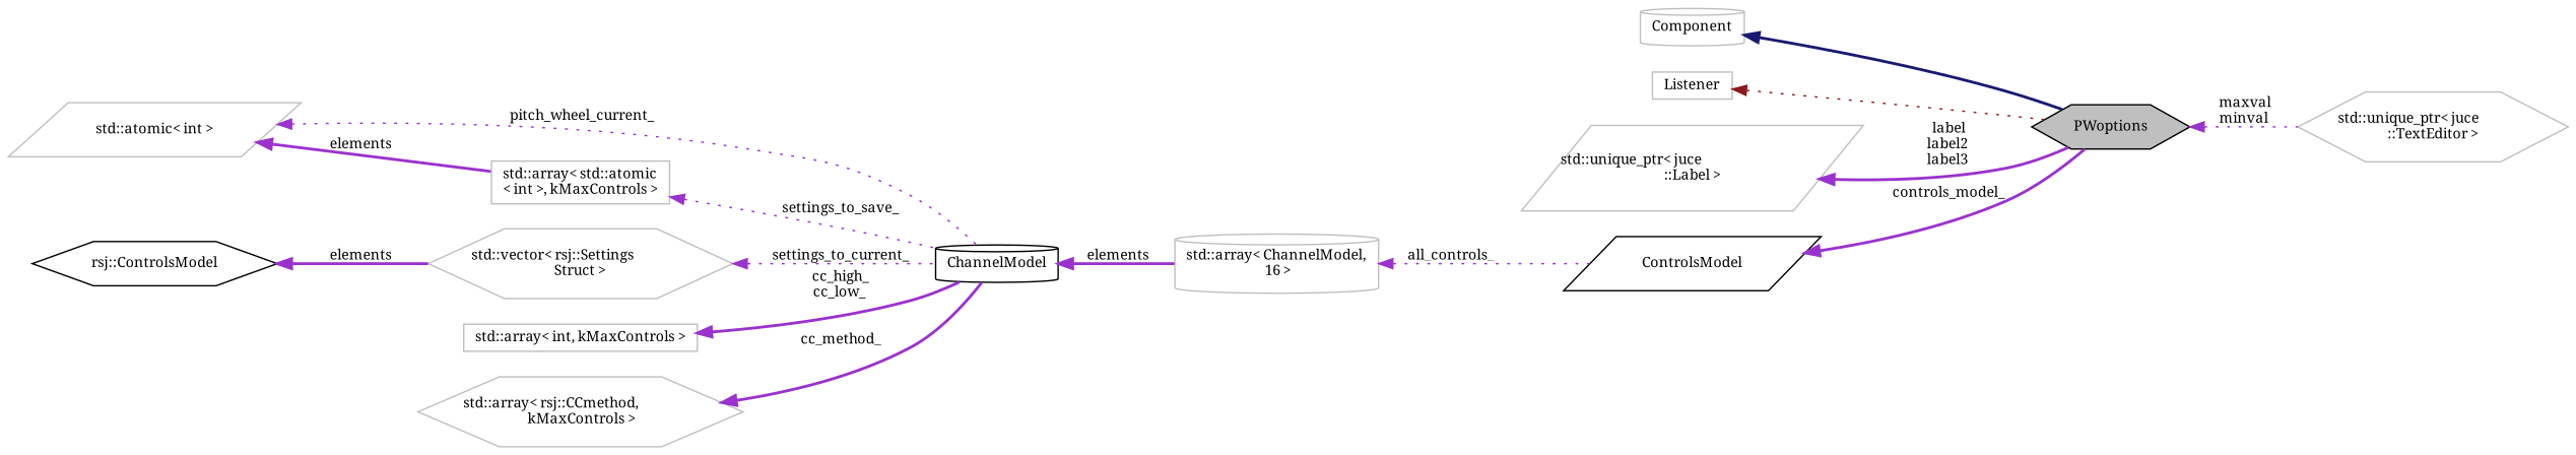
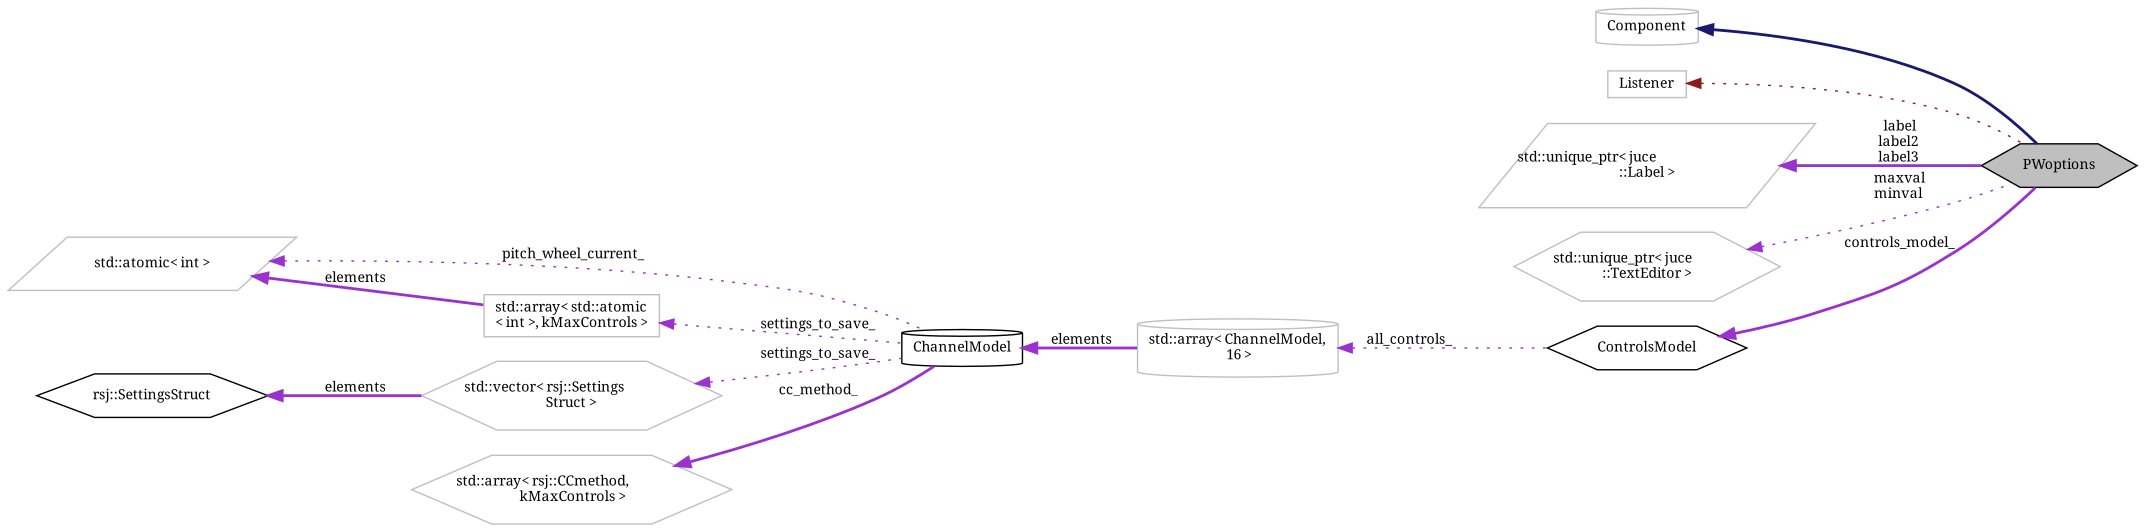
  digraph {
    fontname="Noto Serif"
    rankdir=LR
    node [color=grey75 fillcolor=white fontname="Noto Serif" fontsize=10 shape=hexagon style=filled]
    edge [color=darkorchid3 dir=back fontname="Noto Serif" fontsize=10 labelfontname=Helvetica labelfontsize=10 style=bold]
    n1 [color=black fillcolor=grey75 fontcolor=black height=0.2 label=PWoptions width=0.4]
    n2 [height=0.2 label=Component shape=cylinder width=0.4]
    n3 [height=0.2 label=Listener shape=box width=0.4]
    n4 [height=0.2 label="std::unique_ptr\< juce\l::Label \>" shape=parallelogram width=0.4]
    n5 [height=0.2 label="std::unique_ptr\< juce\l::TextEditor \>" width=0.4]
-   n6 [color=black height=0.2 label=ControlsModel shape=parallelogram width=0.4]
+   n6 [color=black height=0.2 label=ControlsModel width=0.4]
    n7 [height=0.2 label="std::array\< ChannelModel,\l 16 \>" shape=cylinder width=0.4]
    n8 [color=black height=0.2 label=ChannelModel shape=cylinder width=0.4]
    n9 [height=0.2 label="std::atomic\< int \>" shape=parallelogram width=0.4]
    n10 [height=0.2 label="std::array\< std::atomic\l\< int \>, kMaxControls \>" shape=box width=0.4]
    n11 [height=0.2 label="std::vector\< rsj::Settings\lStruct \>" width=0.4]
-   n12 [color=black height=0.2 label="rsj::ControlsModel" width=0.4]
-   n13 [height=0.2 label="std::array\< int, kMaxControls \>" shape=box width=0.4]
+   n12 [color=black height=0.2 label="rsj::SettingsStruct" width=0.4]
    n14 [height=0.2 label="std::array\< rsj::CCmethod,\l kMaxControls \>" width=0.4]
    n2 -> n1 [color=midnightblue]
    n3 -> n1 [color=firebrick4 style=dotted]
    n4 -> n1 [label=" label\nlabel2\nlabel3"]
-   n1 -> n5 [label=" maxval\nminval" style=dotted]
+   n5 -> n1 [label=" maxval\nminval" style=dotted]
    n6 -> n1 [label=" controls_model_"]
    n7 -> n6 [label=" all_controls_" style=dotted]
    n8 -> n7 [label=" elements"]
    n9 -> n8 [label=" pitch_wheel_current_" style=dotted]
    n9 -> n10 [label=" elements"]
    n10 -> n8 [label=" settings_to_save_" style=dotted]
-   n11 -> n8 [label=" settings_to_current_" style=dotted]
+   n11 -> n8 [label=" settings_to_save_" style=dotted]
    n12 -> n11 [label=" elements"]
-   n13 -> n8 [label=" cc_high_\ncc_low_"]
    n14 -> n8 [label=" cc_method_"]
  }
